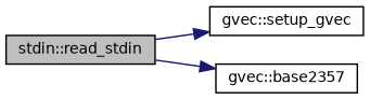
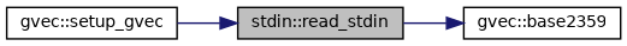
  digraph {
    rankdir=LR
    node [color=black fillcolor=white fontname=Helvetica fontsize=10 shape=record style=filled]
    edge [color=midnightblue fontname=Helvetica fontsize=10 labelfontname=Helvetica labelfontsize=10 style=solid]
    n1 [fillcolor=grey75 fontcolor=black height=0.2 label="stdin::read_stdin" width=0.4]
    n2 [height=0.2 label="gvec::setup_gvec" width=0.4]
-   n3 [height=0.2 label="gvec::base2357" width=0.4]
-   n1 -> n2
+   n3 [height=0.2 label="gvec::base2359" width=0.4]
+   n2 -> n1
    n1 -> n3
  }
